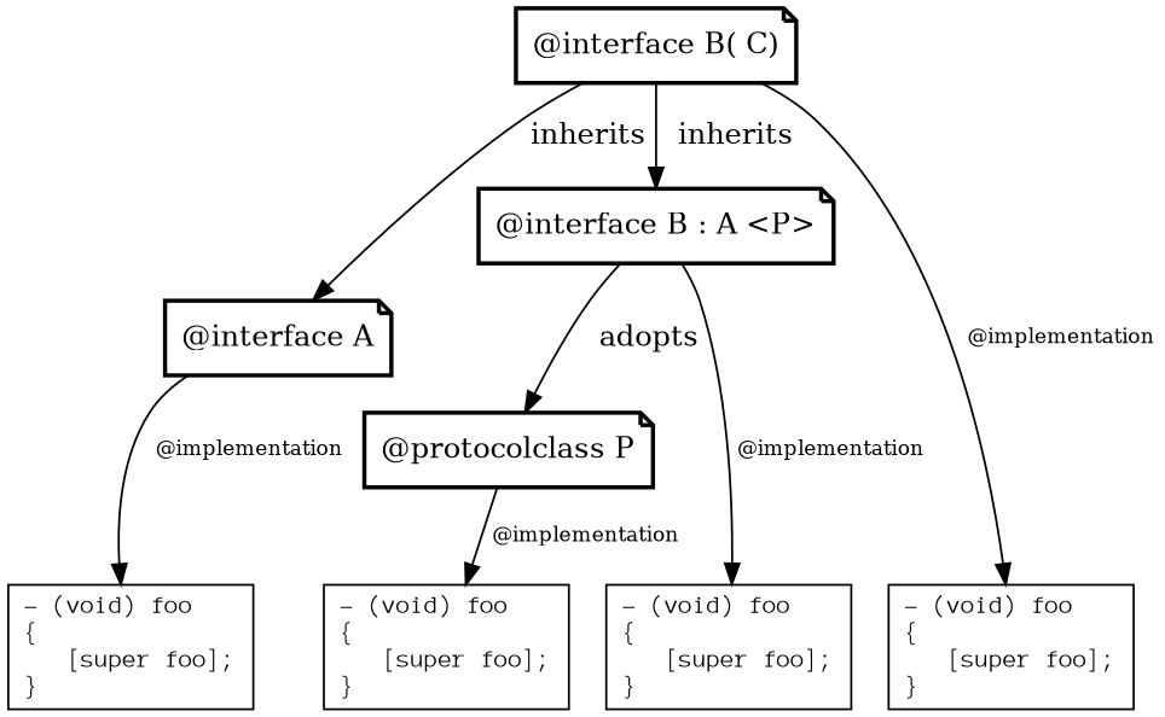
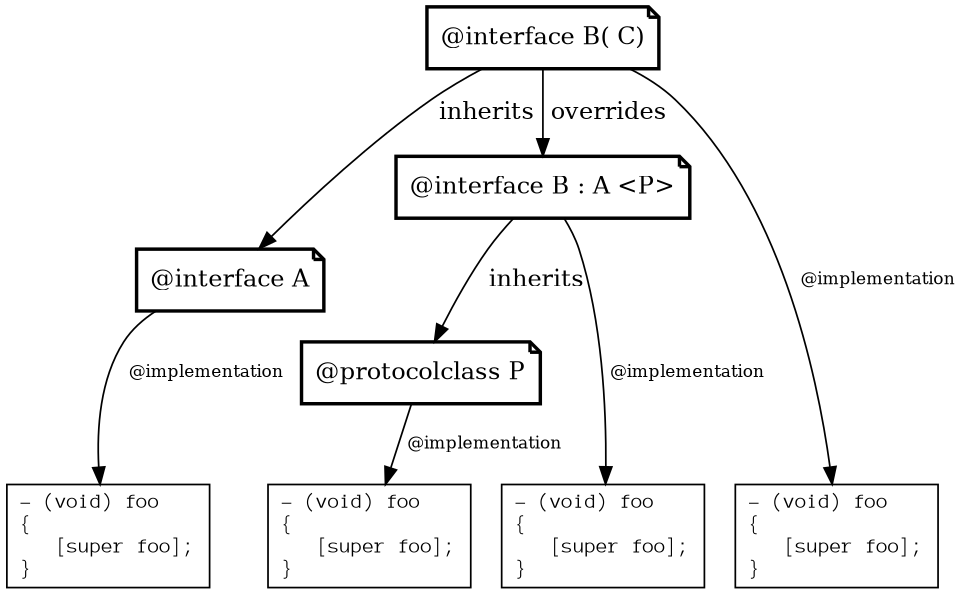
  digraph {
    node [fontsize=14 penwidth=2 shape=note]
    edge [fontsize=10]
    n1 [label="@interface B( C)"]
    n2 [label="@interface A"]
    n3 [label="@interface B : A <P>"]
    n4 [label="@protocolclass P"]
    n5 [fontname="Anonymous Pro" fontsize=12 label="- (void) foo\l{\l   [super foo];\l}\l" penwidth=1 shape=box]
    n6 [fontname="Anonymous Pro" fontsize=12 label="- (void) foo\l{\l   [super foo];\l}\l" penwidth=1 shape=box]
    n7 [fontname="Anonymous Pro" fontsize=12 label="- (void) foo\l{\l   [super foo];\l}\l" penwidth=1 shape=box]
    n8 [fontname="Anonymous Pro" fontsize=12 label="- (void) foo\l{\l   [super foo];\l}\l" penwidth=1 shape=box]
    subgraph sub_1 {
      rank=same
      n1
    }
    subgraph sub_2 {
      rank=same
      n2
    }
    subgraph sub_3 {
      rank=same
      n3
    }
    subgraph sub_4 {
      rank=same
      n4
    }
    subgraph sub_5 {
      rank=same
      n5
      n6
      n7
      n8
    }
    n1 -> n2 [label=" inherits" fontsize=""]
-   n1 -> n3 [label=" inherits" fontsize=""]
+   n1 -> n3 [label=" overrides" fontsize=""]
    n1 -> n8 [label=" @implementation"]
    n2 -> n5 [label=" @implementation"]
-   n3 -> n4 [label=" adopts" fontsize=""]
+   n3 -> n4 [label=" inherits" fontsize=""]
    n3 -> n6 [label=" @implementation"]
    n4 -> n7 [label=" @implementation"]
  }
